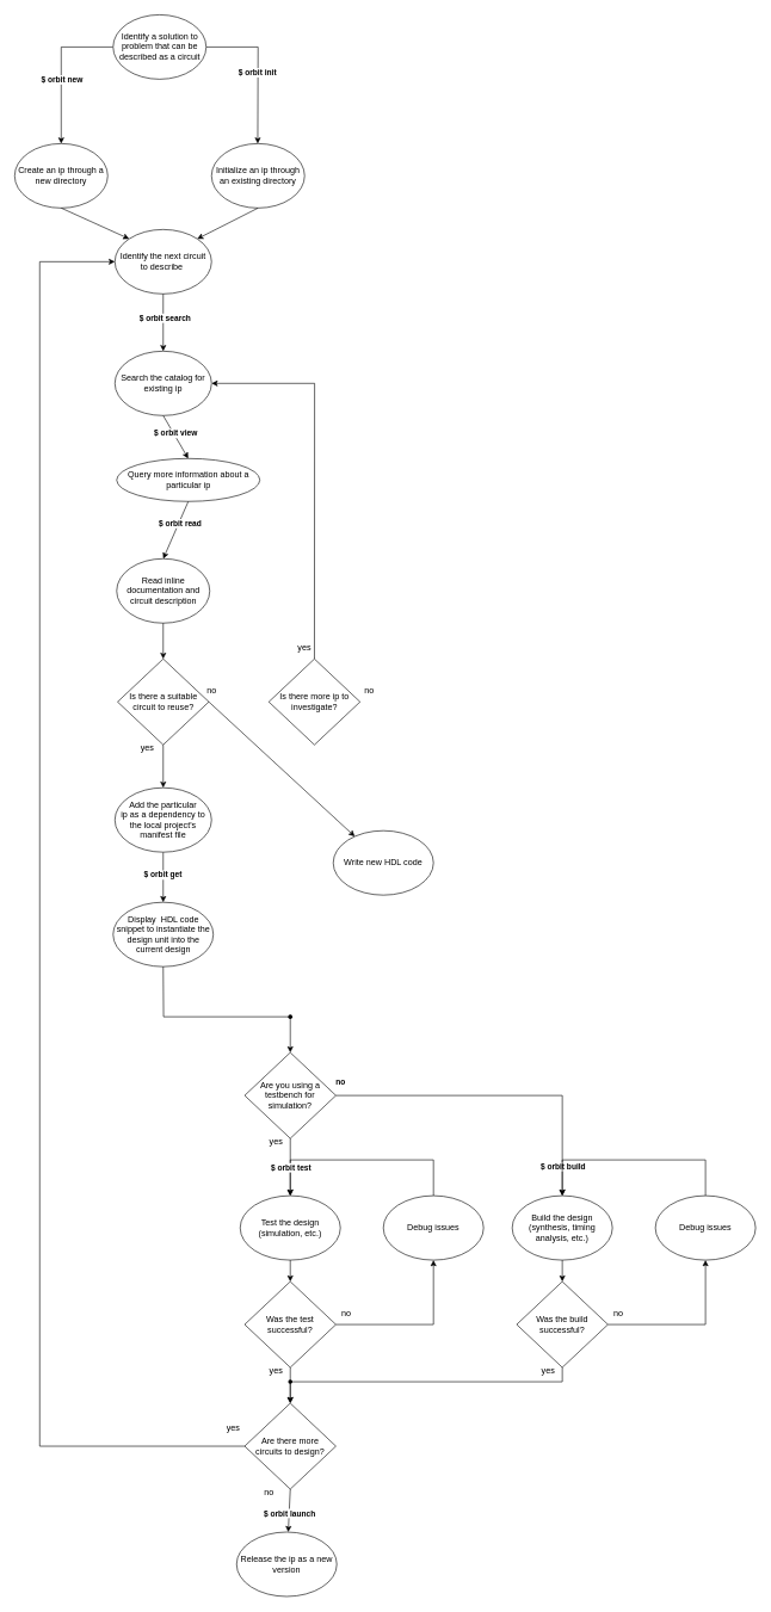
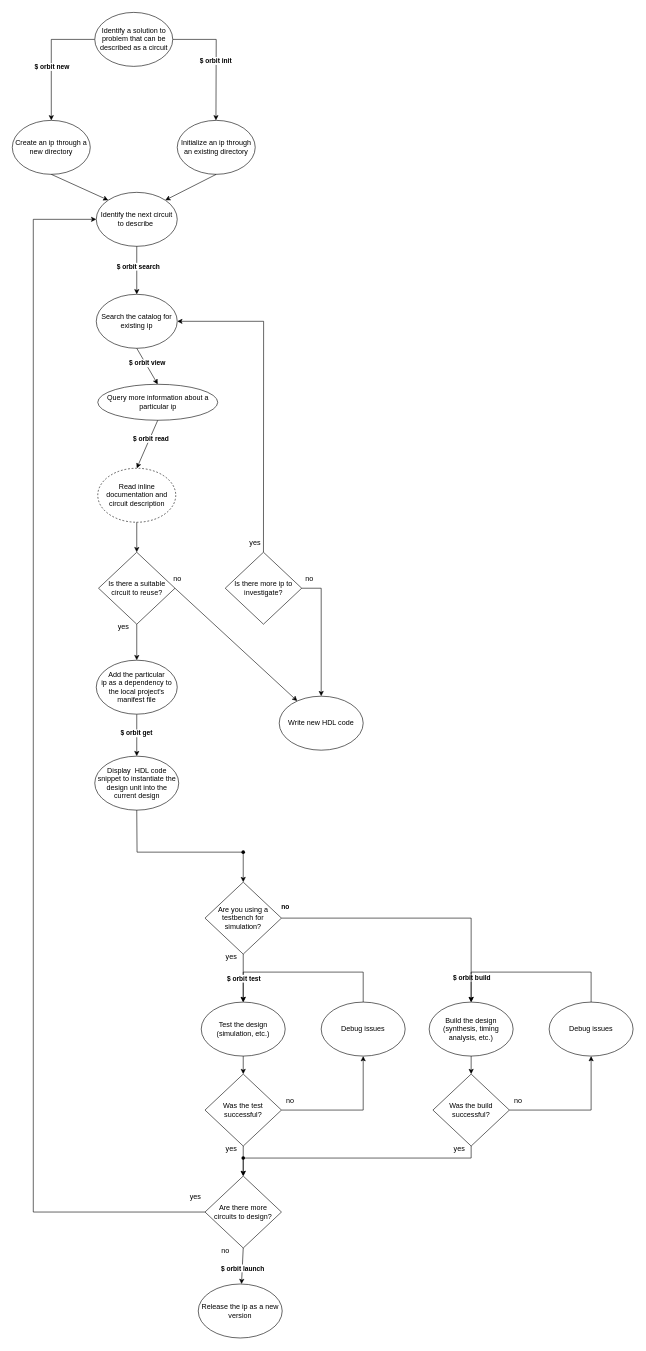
  <mxCell id="0" />
  <mxCell id="1" parent="0" />
  <mxCell id="2" value="Write new HDL code" style="ellipse;whiteSpace=wrap;html=1;" parent="1" vertex="1"><mxGeometry x="465" y="1160" width="140" height="90" as="geometry" /></mxCell>
  <mxCell id="3" value="Search the catalog for existing ip" style="ellipse;whiteSpace=wrap;html=1;" parent="1" vertex="1"><mxGeometry x="160" y="490" width="135" height="90" as="geometry" /></mxCell>
  <mxCell id="4" value="Identify the next circuit &lt;br&gt;to describe&amp;nbsp;" style="ellipse;whiteSpace=wrap;html=1;" parent="1" vertex="1"><mxGeometry x="160" y="320" width="135" height="90" as="geometry" /></mxCell>
  <mxCell id="5" value="Query more information about a particular ip" style="ellipse;whiteSpace=wrap;html=1;" parent="1" vertex="1"><mxGeometry x="162.5" y="640" width="200" height="60" as="geometry" /></mxCell>
  <mxCell id="6" value="Is there a suitable circuit to reuse?" style="rhombus;whiteSpace=wrap;html=1;" parent="1" vertex="1"><mxGeometry x="163.75" y="920" width="127.5" height="120" as="geometry" /></mxCell>
  <mxCell id="7" value="Display&amp;nbsp; HDL code snippet to instantiate the design unit into the current design" style="ellipse;whiteSpace=wrap;html=1;" parent="1" vertex="1"><mxGeometry x="157.5" y="1260" width="140" height="90" as="geometry" /></mxCell>
  <mxCell id="8" value="Create an ip through a new directory" style="ellipse;whiteSpace=wrap;html=1;" parent="1" vertex="1"><mxGeometry x="20" y="200" width="130" height="90" as="geometry" /></mxCell>
  <mxCell id="9" value="Initialize an ip through an existing directory" style="ellipse;whiteSpace=wrap;html=1;" parent="1" vertex="1"><mxGeometry x="295" y="200" width="130" height="90" as="geometry" /></mxCell>
  <mxCell id="10" value="" style="endArrow=classic;html=1;rounded=0;entryX=0.5;entryY=0;entryDx=0;entryDy=0;exitX=0;exitY=0.5;exitDx=0;exitDy=0;" parent="1" source="42" target="8" edge="1"><mxGeometry width="50" height="50" relative="1" as="geometry"><mxPoint x="85" y="60" as="sourcePoint" /><mxPoint x="175" y="90" as="targetPoint" /><Array as="points"><mxPoint x="85" y="65" /></Array></mxGeometry></mxCell>
  <mxCell id="11" value="&lt;b&gt;$ orbit new&lt;/b&gt;" style="edgeLabel;html=1;align=center;verticalAlign=middle;resizable=0;points=[];" parent="10" vertex="1" connectable="0"><mxGeometry x="-0.58" y="2" relative="1" as="geometry"><mxPoint x="-28" y="43" as="offset" /></mxGeometry></mxCell>
  <mxCell id="12" value="" style="endArrow=classic;html=1;rounded=0;entryX=0.5;entryY=0;entryDx=0;entryDy=0;exitX=1;exitY=0.5;exitDx=0;exitDy=0;" parent="1" source="42" edge="1"><mxGeometry width="50" height="50" relative="1" as="geometry"><mxPoint x="355" y="40" as="sourcePoint" /><mxPoint x="359.52" y="200" as="targetPoint" /><Array as="points"><mxPoint x="360" y="65" /></Array></mxGeometry></mxCell>
  <mxCell id="13" value="&lt;b&gt;$ orbit init&lt;/b&gt;" style="edgeLabel;html=1;align=center;verticalAlign=middle;resizable=0;points=[];" parent="12" vertex="1" connectable="0"><mxGeometry x="-0.58" y="2" relative="1" as="geometry"><mxPoint x="27" y="37" as="offset" /></mxGeometry></mxCell>
  <mxCell id="14" value="" style="endArrow=classic;html=1;rounded=0;exitX=0.5;exitY=1;exitDx=0;exitDy=0;entryX=0;entryY=0;entryDx=0;entryDy=0;" parent="1" source="8" target="4" edge="1"><mxGeometry width="50" height="50" relative="1" as="geometry"><mxPoint x="395" y="380" as="sourcePoint" /><mxPoint x="445" y="330" as="targetPoint" /></mxGeometry></mxCell>
  <mxCell id="15" value="" style="endArrow=classic;html=1;rounded=0;exitX=0.5;exitY=1;exitDx=0;exitDy=0;entryX=1;entryY=0;entryDx=0;entryDy=0;" parent="1" source="9" target="4" edge="1"><mxGeometry width="50" height="50" relative="1" as="geometry"><mxPoint x="95" y="300" as="sourcePoint" /><mxPoint x="190" y="343" as="targetPoint" /></mxGeometry></mxCell>
  <mxCell id="16" value="" style="endArrow=classic;html=1;rounded=0;exitX=0.5;exitY=1;exitDx=0;exitDy=0;" parent="1" source="4" target="3" edge="1"><mxGeometry width="50" height="50" relative="1" as="geometry"><mxPoint x="395" y="540" as="sourcePoint" /><mxPoint x="445" y="490" as="targetPoint" /></mxGeometry></mxCell>
  <mxCell id="17" value="&lt;b&gt;$ orbit search&lt;/b&gt;" style="edgeLabel;html=1;align=center;verticalAlign=middle;resizable=0;points=[];" parent="16" vertex="1" connectable="0"><mxGeometry x="-0.168" y="2" relative="1" as="geometry"><mxPoint as="offset" /></mxGeometry></mxCell>
  <mxCell id="18" value="" style="endArrow=classic;html=1;rounded=0;exitX=0.5;exitY=1;exitDx=0;exitDy=0;entryX=0.5;entryY=0;entryDx=0;entryDy=0;" parent="1" source="3" target="5" edge="1"><mxGeometry width="50" height="50" relative="1" as="geometry"><mxPoint x="395" y="640" as="sourcePoint" /><mxPoint x="445" y="590" as="targetPoint" /></mxGeometry></mxCell>
  <mxCell id="19" value="&lt;b&gt;$ orbit view&lt;/b&gt;" style="edgeLabel;html=1;align=center;verticalAlign=middle;resizable=0;points=[];" parent="18" vertex="1" connectable="0"><mxGeometry x="-0.129" y="3" relative="1" as="geometry"><mxPoint x="-1" as="offset" /></mxGeometry></mxCell>
  <mxCell id="20" value="" style="endArrow=classic;html=1;rounded=0;exitX=0.5;exitY=1;exitDx=0;exitDy=0;entryX=0.5;entryY=0;entryDx=0;entryDy=0;" parent="1" source="5" target="25" edge="1"><mxGeometry width="50" height="50" relative="1" as="geometry"><mxPoint x="395" y="730" as="sourcePoint" /><mxPoint x="445" y="680" as="targetPoint" /></mxGeometry></mxCell>
  <mxCell id="21" value="&lt;b&gt;$ orbit read&lt;/b&gt;" style="edgeLabel;html=1;align=center;verticalAlign=middle;resizable=0;points=[];" parent="20" vertex="1" connectable="0"><mxGeometry x="-0.244" y="1" relative="1" as="geometry"><mxPoint as="offset" /></mxGeometry></mxCell>
  <mxCell id="22" value="" style="endArrow=classic;html=1;rounded=0;exitX=0.5;exitY=1;exitDx=0;exitDy=0;entryX=0.5;entryY=0;entryDx=0;entryDy=0;" parent="1" source="32" target="7" edge="1"><mxGeometry width="50" height="50" relative="1" as="geometry"><mxPoint x="227.5" y="1300" as="sourcePoint" /><mxPoint x="175" y="1435" as="targetPoint" /></mxGeometry></mxCell>
  <mxCell id="23" value="&lt;b&gt;$ orbit get&lt;/b&gt;" style="edgeLabel;html=1;align=center;verticalAlign=middle;resizable=0;points=[];" parent="22" vertex="1" connectable="0"><mxGeometry x="-0.118" y="-1" relative="1" as="geometry"><mxPoint as="offset" /></mxGeometry></mxCell>
  <mxCell id="24" value="yes" style="text;html=1;align=center;verticalAlign=middle;resizable=0;points=[];autosize=1;strokeColor=none;fillColor=none;" parent="1" vertex="1"><mxGeometry x="185" y="1030" width="40" height="30" as="geometry" /></mxCell>
- <mxCell id="25" value="Read inline documentation and circuit description" style="ellipse;whiteSpace=wrap;html=1;" parent="1" vertex="1"><mxGeometry x="162.5" y="780" width="130" height="90" as="geometry" /></mxCell>
+ <mxCell id="25" value="Read inline documentation and circuit description" style="ellipse;whiteSpace=wrap;html=1;dashed=1;" parent="1" vertex="1"><mxGeometry x="162.5" y="780" width="130" height="90" as="geometry" /></mxCell>
  <mxCell id="26" value="" style="endArrow=classic;html=1;rounded=0;exitX=0.5;exitY=1;exitDx=0;exitDy=0;entryX=0.5;entryY=0;entryDx=0;entryDy=0;" parent="1" source="25" target="6" edge="1"><mxGeometry width="50" height="50" relative="1" as="geometry"><mxPoint x="295" y="900" as="sourcePoint" /><mxPoint x="345" y="850" as="targetPoint" /></mxGeometry></mxCell>
  <mxCell id="27" value="Is there more ip to investigate?" style="rhombus;whiteSpace=wrap;html=1;" parent="1" vertex="1"><mxGeometry x="375" y="920" width="127.5" height="120" as="geometry" /></mxCell>
  <mxCell id="28" value="" style="endArrow=classic;html=1;rounded=0;exitX=1;exitY=0.5;exitDx=0;exitDy=0;" parent="1" source="6" target="2" edge="1"><mxGeometry width="50" height="50" relative="1" as="geometry"><mxPoint x="325" y="820" as="sourcePoint" /><mxPoint x="375" y="770" as="targetPoint" /></mxGeometry></mxCell>
  <mxCell id="29" value="no" style="text;html=1;align=center;verticalAlign=middle;resizable=0;points=[];autosize=1;strokeColor=none;fillColor=none;" parent="1" vertex="1"><mxGeometry x="275" y="950" width="40" height="30" as="geometry" /></mxCell>
  <mxCell id="30" value="" style="endArrow=classic;html=1;rounded=0;entryX=1;entryY=0.5;entryDx=0;entryDy=0;exitX=0.5;exitY=0;exitDx=0;exitDy=0;" parent="1" source="27" target="3" edge="1"><mxGeometry width="50" height="50" relative="1" as="geometry"><mxPoint x="455" y="900" as="sourcePoint" /><mxPoint x="425" y="630" as="targetPoint" /><Array as="points"><mxPoint x="439" y="535" /></Array></mxGeometry></mxCell>
  <mxCell id="31" value="yes" style="text;html=1;strokeColor=none;fillColor=none;align=center;verticalAlign=middle;whiteSpace=wrap;rounded=0;" parent="1" vertex="1"><mxGeometry x="395" y="890" width="60" height="30" as="geometry" /></mxCell>
  <mxCell id="32" value="Add the particular&lt;br&gt;ip as a dependency to the local project's manifest file" style="ellipse;whiteSpace=wrap;html=1;" parent="1" vertex="1"><mxGeometry x="160" y="1100" width="135" height="90" as="geometry" /></mxCell>
  <mxCell id="33" value="" style="endArrow=classic;html=1;rounded=0;exitX=0.5;exitY=1;exitDx=0;exitDy=0;entryX=0.5;entryY=0;entryDx=0;entryDy=0;" parent="1" source="6" target="32" edge="1"><mxGeometry width="50" height="50" relative="1" as="geometry"><mxPoint x="325" y="1170" as="sourcePoint" /><mxPoint x="375" y="1120" as="targetPoint" /></mxGeometry></mxCell>
+ <mxCell id="34" value="" style="endArrow=classic;html=1;rounded=0;exitX=1;exitY=0.5;exitDx=0;exitDy=0;entryX=0.5;entryY=0;entryDx=0;entryDy=0;" parent="1" source="27" target="2" edge="1"><mxGeometry width="50" height="50" relative="1" as="geometry"><mxPoint x="325" y="1040" as="sourcePoint" /><mxPoint x="375" y="990" as="targetPoint" /><Array as="points"><mxPoint x="535" y="980" /></Array></mxGeometry></mxCell>
  <mxCell id="35" value="no" style="text;html=1;align=center;verticalAlign=middle;resizable=0;points=[];autosize=1;strokeColor=none;fillColor=none;" parent="1" vertex="1"><mxGeometry x="495" y="950" width="40" height="30" as="geometry" /></mxCell>
  <mxCell id="36" value="" style="endArrow=classic;html=1;rounded=0;exitX=0.5;exitY=1;exitDx=0;exitDy=0;entryX=0.5;entryY=0;entryDx=0;entryDy=0;" parent="1" source="7" target="44" edge="1"><mxGeometry width="50" height="50" relative="1" as="geometry"><mxPoint x="575" y="1240" as="sourcePoint" /><mxPoint x="355" y="1460" as="targetPoint" /><Array as="points"><mxPoint x="228" y="1420" /><mxPoint x="405" y="1420" /></Array></mxGeometry></mxCell>
  <mxCell id="37" value="Are there more &lt;br&gt;circuits to design?" style="rhombus;whiteSpace=wrap;html=1;" parent="1" vertex="1"><mxGeometry x="341.25" y="1960" width="127.5" height="120" as="geometry" /></mxCell>
  <mxCell id="38" value="" style="endArrow=classic;html=1;rounded=0;entryX=0;entryY=0.5;entryDx=0;entryDy=0;exitX=0;exitY=0.5;exitDx=0;exitDy=0;" parent="1" source="37" target="4" edge="1"><mxGeometry width="50" height="50" relative="1" as="geometry"><mxPoint x="245" y="2320" as="sourcePoint" /><mxPoint x="45" y="360" as="targetPoint" /><Array as="points"><mxPoint x="55" y="2020" /><mxPoint x="55" y="365" /></Array></mxGeometry></mxCell>
  <mxCell id="39" value="Release the ip as a new version" style="ellipse;whiteSpace=wrap;html=1;" parent="1" vertex="1"><mxGeometry x="330" y="2140" width="140" height="90" as="geometry" /></mxCell>
  <mxCell id="40" value="" style="endArrow=classic;html=1;rounded=0;exitX=0.5;exitY=1;exitDx=0;exitDy=0;" parent="1" source="37" target="39" edge="1"><mxGeometry width="50" height="50" relative="1" as="geometry"><mxPoint x="445" y="2400" as="sourcePoint" /><mxPoint x="495" y="2350" as="targetPoint" /></mxGeometry></mxCell>
  <mxCell id="41" value="&lt;b&gt;$ orbit launch&lt;/b&gt;" style="edgeLabel;html=1;align=center;verticalAlign=middle;resizable=0;points=[];" parent="40" vertex="1" connectable="0"><mxGeometry x="-0.2" relative="1" as="geometry"><mxPoint y="10" as="offset" /></mxGeometry></mxCell>
  <mxCell id="42" value="Identify a solution to problem that can be described as a circuit" style="ellipse;whiteSpace=wrap;html=1;" parent="1" vertex="1"><mxGeometry x="157.5" y="20" width="130" height="90" as="geometry" /></mxCell>
  <mxCell id="43" value="" style="shape=waypoint;sketch=0;size=6;pointerEvents=1;points=[];fillColor=none;resizable=0;rotatable=0;perimeter=centerPerimeter;snapToPoint=1;" parent="1" vertex="1"><mxGeometry x="395" y="1410" width="20" height="20" as="geometry" /></mxCell>
  <mxCell id="44" value="Are you using a testbench for simulation?" style="rhombus;whiteSpace=wrap;html=1;" vertex="1" parent="1"><mxGeometry x="341.25" y="1470" width="127.5" height="120" as="geometry" /></mxCell>
  <mxCell id="45" value="" style="endArrow=classic;html=1;rounded=0;exitX=1;exitY=0.5;exitDx=0;exitDy=0;entryX=0.5;entryY=0;entryDx=0;entryDy=0;" edge="1" parent="1" source="44" target="60"><mxGeometry width="50" height="50" relative="1" as="geometry"><mxPoint x="365" y="1600" as="sourcePoint" /><mxPoint x="845" y="1610" as="targetPoint" /><Array as="points"><mxPoint x="785" y="1530" /></Array></mxGeometry></mxCell>
  <mxCell id="46" value="&lt;b&gt;no&lt;/b&gt;" style="edgeLabel;html=1;align=center;verticalAlign=middle;resizable=0;points=[];" vertex="1" connectable="0" parent="45"><mxGeometry x="-0.118" relative="1" as="geometry"><mxPoint x="-195" y="-20" as="offset" /></mxGeometry></mxCell>
  <mxCell id="47" value="&lt;b&gt;$ orbit build&lt;/b&gt;" style="edgeLabel;html=1;align=center;verticalAlign=middle;resizable=0;points=[];" vertex="1" connectable="0" parent="45"><mxGeometry x="0.526" y="-1" relative="1" as="geometry"><mxPoint x="1" y="68" as="offset" /></mxGeometry></mxCell>
  <mxCell id="48" value="" style="endArrow=classic;html=1;rounded=0;exitX=0.5;exitY=0;exitDx=0;exitDy=0;entryX=0.5;entryY=0;entryDx=0;entryDy=0;" edge="1" parent="1" source="50" target="49"><mxGeometry width="50" height="50" relative="1" as="geometry"><mxPoint x="575" y="1630" as="sourcePoint" /><mxPoint x="545" y="1660" as="targetPoint" /><Array as="points"><mxPoint x="605" y="1620" /><mxPoint x="405" y="1620" /></Array></mxGeometry></mxCell>
  <mxCell id="49" value="Test the design (simulation, etc.)" style="ellipse;whiteSpace=wrap;html=1;" vertex="1" parent="1"><mxGeometry x="335" y="1670" width="140" height="90" as="geometry" /></mxCell>
  <mxCell id="50" value="Debug issues" style="ellipse;whiteSpace=wrap;html=1;" vertex="1" parent="1"><mxGeometry x="535" y="1670" width="140" height="90" as="geometry" /></mxCell>
  <mxCell id="51" value="" style="endArrow=classic;html=1;rounded=0;exitX=1;exitY=0.5;exitDx=0;exitDy=0;entryX=0.5;entryY=1;entryDx=0;entryDy=0;" edge="1" parent="1" source="52" target="50"><mxGeometry width="50" height="50" relative="1" as="geometry"><mxPoint x="565" y="1820" as="sourcePoint" /><mxPoint x="655" y="1850" as="targetPoint" /><Array as="points"><mxPoint x="605" y="1850" /></Array></mxGeometry></mxCell>
  <mxCell id="52" value="Was the test successful?" style="rhombus;whiteSpace=wrap;html=1;" vertex="1" parent="1"><mxGeometry x="341.25" y="1790" width="127.5" height="120" as="geometry" /></mxCell>
  <mxCell id="53" value="" style="endArrow=classic;html=1;rounded=0;exitX=0.5;exitY=1;exitDx=0;exitDy=0;entryX=0.5;entryY=0;entryDx=0;entryDy=0;" edge="1" parent="1" source="49" target="52"><mxGeometry width="50" height="50" relative="1" as="geometry"><mxPoint x="435" y="1760" as="sourcePoint" /><mxPoint x="625" y="1760" as="targetPoint" /></mxGeometry></mxCell>
  <mxCell id="54" value="no" style="text;html=1;align=center;verticalAlign=middle;resizable=0;points=[];autosize=1;strokeColor=none;fillColor=none;" vertex="1" parent="1"><mxGeometry x="462.5" y="1820" width="40" height="30" as="geometry" /></mxCell>
  <mxCell id="55" value="" style="endArrow=classic;html=1;rounded=0;exitX=0.5;exitY=1;exitDx=0;exitDy=0;" edge="1" parent="1" source="52"><mxGeometry width="50" height="50" relative="1" as="geometry"><mxPoint x="285" y="1880" as="sourcePoint" /><mxPoint x="405" y="1960" as="targetPoint" /></mxGeometry></mxCell>
  <mxCell id="56" value="yes" style="text;html=1;align=center;verticalAlign=middle;resizable=0;points=[];autosize=1;strokeColor=none;fillColor=none;" vertex="1" parent="1"><mxGeometry x="365" y="1900" width="40" height="30" as="geometry" /></mxCell>
  <mxCell id="57" value="" style="endArrow=classic;html=1;rounded=0;exitX=0.5;exitY=1;exitDx=0;exitDy=0;" edge="1" parent="1" source="44"><mxGeometry width="50" height="50" relative="1" as="geometry"><mxPoint x="404.5" y="1600" as="sourcePoint" /><mxPoint x="405" y="1670" as="targetPoint" /></mxGeometry></mxCell>
  <mxCell id="58" value="&lt;b&gt;$ orbit test&lt;/b&gt;" style="edgeLabel;html=1;align=center;verticalAlign=middle;resizable=0;points=[];" vertex="1" connectable="0" parent="57"><mxGeometry x="-0.248" relative="1" as="geometry"><mxPoint y="10" as="offset" /></mxGeometry></mxCell>
  <mxCell id="59" value="yes" style="text;html=1;align=center;verticalAlign=middle;resizable=0;points=[];autosize=1;strokeColor=none;fillColor=none;" vertex="1" parent="1"><mxGeometry x="365" y="1580" width="40" height="30" as="geometry" /></mxCell>
  <mxCell id="60" value="Build the design (synthesis, timing analysis, etc.)" style="ellipse;whiteSpace=wrap;html=1;" parent="1" vertex="1"><mxGeometry x="715" y="1670" width="140" height="90" as="geometry" /></mxCell>
  <mxCell id="61" value="Debug issues" style="ellipse;whiteSpace=wrap;html=1;" parent="1" vertex="1"><mxGeometry x="915" y="1670" width="140" height="90" as="geometry" /></mxCell>
  <mxCell id="62" value="" style="endArrow=classic;html=1;rounded=0;exitX=0.5;exitY=0;exitDx=0;exitDy=0;entryX=0.5;entryY=0;entryDx=0;entryDy=0;" parent="1" source="61" target="60" edge="1"><mxGeometry width="50" height="50" relative="1" as="geometry"><mxPoint x="955" y="1630" as="sourcePoint" /><mxPoint x="925" y="1660" as="targetPoint" /><Array as="points"><mxPoint x="985" y="1620" /><mxPoint x="785" y="1620" /></Array></mxGeometry></mxCell>
  <mxCell id="63" value="" style="endArrow=classic;html=1;rounded=0;exitX=1;exitY=0.5;exitDx=0;exitDy=0;entryX=0.5;entryY=1;entryDx=0;entryDy=0;" parent="1" source="64" target="61" edge="1"><mxGeometry width="50" height="50" relative="1" as="geometry"><mxPoint x="945" y="1820" as="sourcePoint" /><mxPoint x="1035" y="1850" as="targetPoint" /><Array as="points"><mxPoint x="985" y="1850" /></Array></mxGeometry></mxCell>
  <mxCell id="64" value="Was the build successful?" style="rhombus;whiteSpace=wrap;html=1;" parent="1" vertex="1"><mxGeometry x="721.25" y="1790" width="127.5" height="120" as="geometry" /></mxCell>
  <mxCell id="65" value="" style="endArrow=classic;html=1;rounded=0;exitX=0.5;exitY=1;exitDx=0;exitDy=0;entryX=0.5;entryY=0;entryDx=0;entryDy=0;" parent="1" source="60" target="64" edge="1"><mxGeometry width="50" height="50" relative="1" as="geometry"><mxPoint x="815" y="1760" as="sourcePoint" /><mxPoint x="1005" y="1760" as="targetPoint" /></mxGeometry></mxCell>
  <mxCell id="66" value="no" style="text;html=1;align=center;verticalAlign=middle;resizable=0;points=[];autosize=1;strokeColor=none;fillColor=none;" parent="1" vertex="1"><mxGeometry x="842.5" y="1820" width="40" height="30" as="geometry" /></mxCell>
  <mxCell id="67" value="" style="endArrow=classic;html=1;rounded=0;exitDx=0;exitDy=0;entryX=0.5;entryY=0;entryDx=0;entryDy=0;startArrow=none;" parent="1" source="72" target="37" edge="1"><mxGeometry width="50" height="50" relative="1" as="geometry"><mxPoint x="725" y="1820" as="sourcePoint" /><mxPoint x="775" y="1770" as="targetPoint" /><Array as="points"><mxPoint x="405" y="1930" /></Array></mxGeometry></mxCell>
  <mxCell id="68" value="yes" style="text;html=1;align=center;verticalAlign=middle;resizable=0;points=[];autosize=1;strokeColor=none;fillColor=none;" parent="1" vertex="1"><mxGeometry x="745" y="1900" width="40" height="30" as="geometry" /></mxCell>
  <mxCell id="69" value="yes" style="text;html=1;align=center;verticalAlign=middle;resizable=0;points=[];autosize=1;strokeColor=none;fillColor=none;" vertex="1" parent="1"><mxGeometry x="305" y="1980" width="40" height="30" as="geometry" /></mxCell>
  <mxCell id="70" value="no" style="text;html=1;align=center;verticalAlign=middle;resizable=0;points=[];autosize=1;strokeColor=none;fillColor=none;" vertex="1" parent="1"><mxGeometry x="355" y="2070" width="40" height="30" as="geometry" /></mxCell>
  <mxCell id="71" value="" style="endArrow=none;html=1;rounded=0;exitX=0.5;exitY=1;exitDx=0;exitDy=0;entryDx=0;entryDy=0;" edge="1" parent="1" source="64" target="72"><mxGeometry width="50" height="50" relative="1" as="geometry"><mxPoint x="785" y="1910" as="sourcePoint" /><mxPoint x="405" y="1960" as="targetPoint" /><Array as="points"><mxPoint x="785" y="1930" /></Array></mxGeometry></mxCell>
  <mxCell id="72" value="" style="shape=waypoint;sketch=0;size=6;pointerEvents=1;points=[];fillColor=none;resizable=0;rotatable=0;perimeter=centerPerimeter;snapToPoint=1;" vertex="1" parent="1"><mxGeometry x="395" y="1920" width="20" height="20" as="geometry" /></mxCell>
